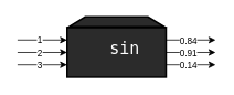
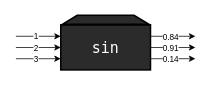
  <mxCell id="0" />
  <mxCell id="1" parent="0" />
  <mxCell id="2" value="" style="shape=trapezoid;perimeter=trapezoidPerimeter;whiteSpace=wrap;html=1;fixedSize=1;gradientColor=none;size=20;fillColor=#2B2B2B;fillStyle=solid;strokeWidth=2;" parent="1" vertex="1"><mxGeometry x="82" y="20" width="116" height="12" as="geometry" /></mxCell>
  <mxCell id="3" value="" style="rounded=0;whiteSpace=wrap;html=1;fillColor=#2b2b2b;strokeWidth=2;" parent="1" vertex="1"><mxGeometry x="80" y="33" width="120" height="60" as="geometry" /></mxCell>
- <mxCell id="4" value="&lt;pre&gt;&lt;font style=&quot;font-size: 20px;&quot; color=&quot;#ffffff&quot;&gt;sin&lt;/font&gt;&lt;/pre&gt;" style="text;html=1;strokeColor=none;fillColor=none;align=center;verticalAlign=middle;whiteSpace=wrap;rounded=0;" parent="1" vertex="1"><mxGeometry x="120" y="43" width="60" height="30" as="geometry" /></mxCell>
+ <mxCell id="4" value="&lt;pre&gt;&lt;font style=&quot;font-size: 20px;&quot; color=&quot;#ffffff&quot;&gt;sin&lt;/font&gt;&lt;/pre&gt;" style="text;html=1;strokeColor=none;fillColor=none;align=center;verticalAlign=middle;whiteSpace=wrap;rounded=0;" parent="1" vertex="1"><mxGeometry x="110" y="48" width="60" height="30" as="geometry" /></mxCell>
  <mxCell id="5" value="" style="endArrow=classic;html=1;rounded=0;entryX=0;entryY=0.25;entryDx=0;entryDy=0;" edge="1" parent="1" target="3"><mxGeometry width="50" height="50" relative="1" as="geometry"><mxPoint x="20" y="48" as="sourcePoint" /><mxPoint x="70" y="43" as="targetPoint" /></mxGeometry></mxCell>
  <mxCell id="6" value="1" style="edgeLabel;html=1;align=center;verticalAlign=middle;resizable=0;points=[];" vertex="1" connectable="0" parent="5"><mxGeometry x="-0.133" y="-2" relative="1" as="geometry"><mxPoint y="-2" as="offset" /></mxGeometry></mxCell>
  <mxCell id="7" value="" style="endArrow=classic;html=1;rounded=0;entryX=0;entryY=0.5;entryDx=0;entryDy=0;" edge="1" parent="1" target="3"><mxGeometry width="50" height="50" relative="1" as="geometry"><mxPoint x="20" y="63" as="sourcePoint" /><mxPoint x="60" y="63" as="targetPoint" /></mxGeometry></mxCell>
  <mxCell id="8" value="2" style="edgeLabel;html=1;align=center;verticalAlign=middle;resizable=0;points=[];" vertex="1" connectable="0" parent="7"><mxGeometry x="-0.133" y="-2" relative="1" as="geometry"><mxPoint y="-2" as="offset" /></mxGeometry></mxCell>
  <mxCell id="9" value="" style="endArrow=classic;html=1;rounded=0;entryX=0;entryY=0.75;entryDx=0;entryDy=0;" edge="1" parent="1" target="3"><mxGeometry width="50" height="50" relative="1" as="geometry"><mxPoint x="20" y="78" as="sourcePoint" /><mxPoint x="70" y="83" as="targetPoint" /></mxGeometry></mxCell>
  <mxCell id="10" value="3" style="edgeLabel;html=1;align=center;verticalAlign=middle;resizable=0;points=[];" vertex="1" connectable="0" parent="9"><mxGeometry x="-0.133" y="-2" relative="1" as="geometry"><mxPoint y="-2" as="offset" /></mxGeometry></mxCell>
  <mxCell id="11" value="" style="endArrow=classic;html=1;rounded=0;entryX=0;entryY=0.25;entryDx=0;entryDy=0;exitX=1;exitY=0.25;exitDx=0;exitDy=0;" edge="1" parent="1" source="3"><mxGeometry width="50" height="50" relative="1" as="geometry"><mxPoint x="200" y="48" as="sourcePoint" /><mxPoint x="260" y="48" as="targetPoint" /></mxGeometry></mxCell>
  <mxCell id="12" value="0.84" style="edgeLabel;html=1;align=center;verticalAlign=middle;resizable=0;points=[];" vertex="1" connectable="0" parent="11"><mxGeometry x="-0.133" y="-2" relative="1" as="geometry"><mxPoint y="-2" as="offset" /></mxGeometry></mxCell>
  <mxCell id="13" value="" style="endArrow=classic;html=1;rounded=0;entryX=0;entryY=0.5;entryDx=0;entryDy=0;exitX=1;exitY=0.5;exitDx=0;exitDy=0;" edge="1" parent="1" source="3"><mxGeometry width="50" height="50" relative="1" as="geometry"><mxPoint x="200" y="63" as="sourcePoint" /><mxPoint x="260" y="63" as="targetPoint" /></mxGeometry></mxCell>
  <mxCell id="14" value="0.91" style="edgeLabel;html=1;align=center;verticalAlign=middle;resizable=0;points=[];" vertex="1" connectable="0" parent="13"><mxGeometry x="-0.133" y="-2" relative="1" as="geometry"><mxPoint y="-2" as="offset" /></mxGeometry></mxCell>
  <mxCell id="15" value="" style="endArrow=classic;html=1;rounded=0;entryX=0;entryY=0.75;entryDx=0;entryDy=0;exitX=1;exitY=0.75;exitDx=0;exitDy=0;" edge="1" parent="1" source="3"><mxGeometry width="50" height="50" relative="1" as="geometry"><mxPoint x="200" y="78" as="sourcePoint" /><mxPoint x="260" y="78" as="targetPoint" /></mxGeometry></mxCell>
  <mxCell id="16" value="0.14" style="edgeLabel;html=1;align=center;verticalAlign=middle;resizable=0;points=[];" vertex="1" connectable="0" parent="15"><mxGeometry x="-0.133" y="-2" relative="1" as="geometry"><mxPoint y="-2" as="offset" /></mxGeometry></mxCell>
